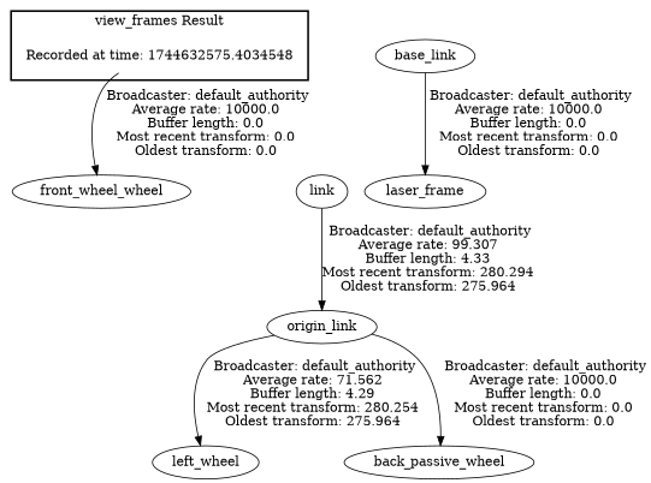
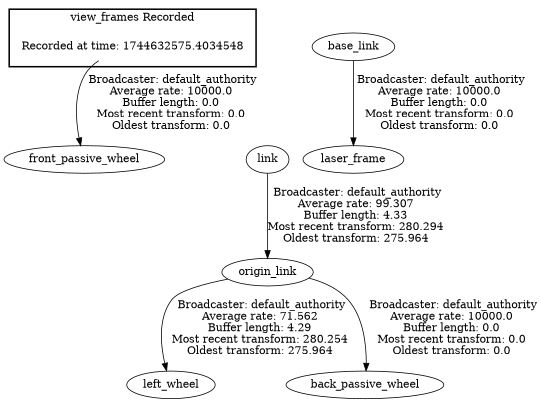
  digraph {
    "Recorded at time: 1744632575.4034548" [shape=plaintext]
-   front_passive_wheel [label=front_wheel_wheel]
+   front_passive_wheel
    n3 [label=link]
    origin_link
    left_wheel
    back_passive_wheel
    base_link
    laser_frame
    subgraph cluster_1 {
      color=black
-     label="view_frames Result"
+     label="view_frames Recorded"
      style=bold
      "Recorded at time: 1744632575.4034548"
    }
    "Recorded at time: 1744632575.4034548" -> front_passive_wheel [label=" Broadcaster: default_authority\nAverage rate: 10000.0\nBuffer length: 0.0\nMost recent transform: 0.0\nOldest transform: 0.0\n"]
    "Recorded at time: 1744632575.4034548" -> n3 [style=invis]
    n3 -> origin_link [label=" Broadcaster: default_authority\nAverage rate: 99.307\nBuffer length: 4.33\nMost recent transform: 280.294\nOldest transform: 275.964\n"]
    origin_link -> left_wheel [label=" Broadcaster: default_authority\nAverage rate: 71.562\nBuffer length: 4.29\nMost recent transform: 280.254\nOldest transform: 275.964\n"]
    origin_link -> back_passive_wheel [label=" Broadcaster: default_authority\nAverage rate: 10000.0\nBuffer length: 0.0\nMost recent transform: 0.0\nOldest transform: 0.0\n"]
    base_link -> laser_frame [label=" Broadcaster: default_authority\nAverage rate: 10000.0\nBuffer length: 0.0\nMost recent transform: 0.0\nOldest transform: 0.0\n"]
  }
